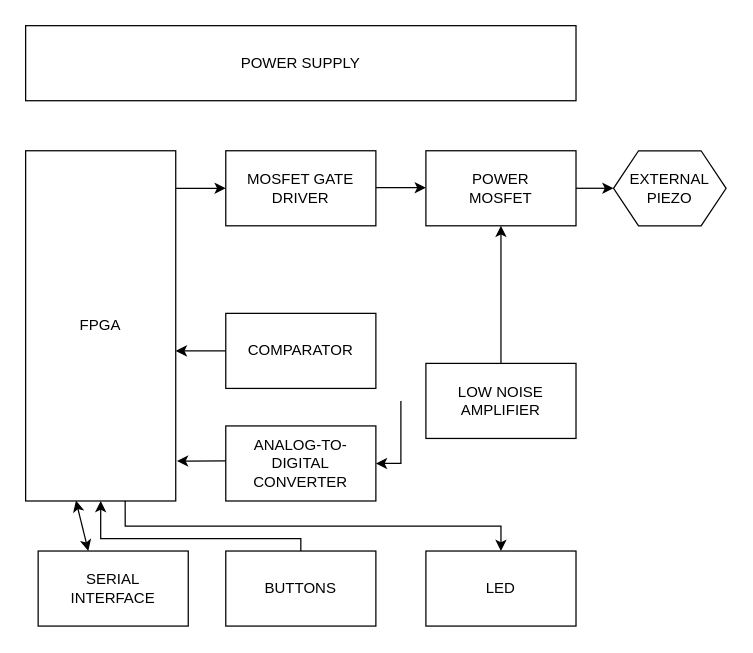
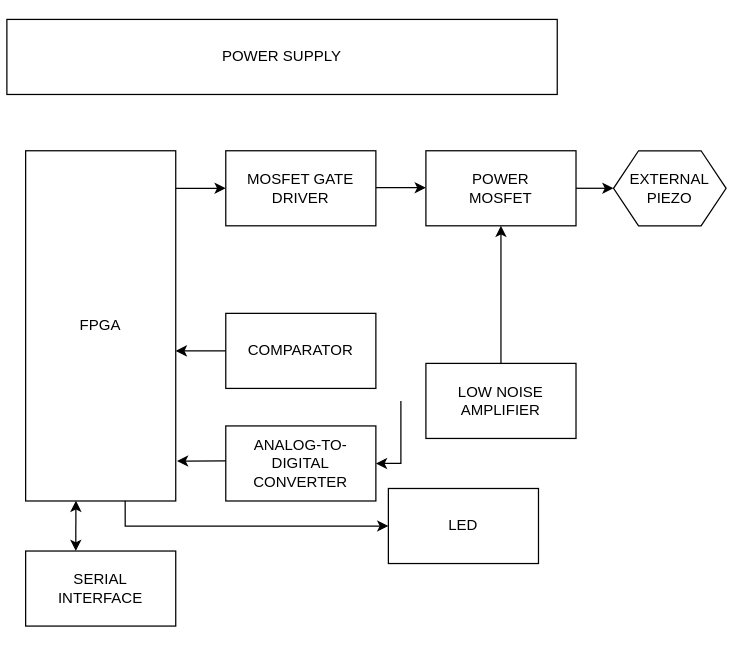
  <mxCell id="0" />
  <mxCell id="1" parent="0" />
  <mxCell id="2" value="FPGA" style="rounded=0;whiteSpace=wrap;html=1;" parent="1" vertex="1"><mxGeometry x="20" y="120" width="120" height="280" as="geometry" /></mxCell>
  <mxCell id="3" value="POWER &lt;br&gt;MOSFET" style="rounded=0;whiteSpace=wrap;html=1;" parent="1" vertex="1"><mxGeometry x="340" y="120" width="120" height="60" as="geometry" /></mxCell>
  <mxCell id="4" value="" style="edgeStyle=orthogonalEdgeStyle;rounded=0;orthogonalLoop=1;jettySize=auto;html=1;" parent="1" source="5" target="3" edge="1"><mxGeometry relative="1" as="geometry" /></mxCell>
  <mxCell id="5" value="LOW NOISE&lt;br&gt;AMPLIFIER" style="rounded=0;whiteSpace=wrap;html=1;" parent="1" vertex="1"><mxGeometry x="340" y="290" width="120" height="60" as="geometry" /></mxCell>
  <mxCell id="6" value="ANALOG-TO-DIGITAL&lt;br&gt;CONVERTER" style="rounded=0;whiteSpace=wrap;html=1;" parent="1" vertex="1"><mxGeometry x="180" y="340" width="120" height="60" as="geometry" /></mxCell>
  <mxCell id="7" value="COMPARATOR" style="rounded=0;whiteSpace=wrap;html=1;" parent="1" vertex="1"><mxGeometry x="180" y="250" width="120" height="60" as="geometry" /></mxCell>
- <mxCell id="8" value="POWER SUPPLY" style="rounded=0;whiteSpace=wrap;html=1;" parent="1" vertex="1"><mxGeometry x="20" y="20" width="440" height="60" as="geometry" /></mxCell>
+ <mxCell id="8" value="POWER SUPPLY" style="rounded=0;whiteSpace=wrap;html=1;" parent="1" vertex="1"><mxGeometry x="5" y="15" width="440" height="60" as="geometry" /></mxCell>
  <mxCell id="9" value="MOSFET GATE DRIVER" style="rounded=0;whiteSpace=wrap;html=1;" parent="1" vertex="1"><mxGeometry x="180" y="120" width="120" height="60" as="geometry" /></mxCell>
  <mxCell id="10" value="" style="endArrow=classic;html=1;rounded=0;entryX=0;entryY=0.5;entryDx=0;entryDy=0;" parent="1" target="9" edge="1"><mxGeometry width="50" height="50" relative="1" as="geometry"><mxPoint x="140" y="150" as="sourcePoint" /><mxPoint x="880" y="210" as="targetPoint" /></mxGeometry></mxCell>
  <mxCell id="11" value="" style="endArrow=classic;html=1;rounded=0;entryX=0;entryY=0.5;entryDx=0;entryDy=0;" parent="1" edge="1"><mxGeometry width="50" height="50" relative="1" as="geometry"><mxPoint x="300" y="149.5" as="sourcePoint" /><mxPoint x="340" y="149.5" as="targetPoint" /></mxGeometry></mxCell>
  <mxCell id="12" value="" style="endArrow=classic;html=1;rounded=0;exitX=1;exitY=0.5;exitDx=0;exitDy=0;" parent="1" source="3" edge="1"><mxGeometry width="50" height="50" relative="1" as="geometry"><mxPoint x="830" y="260" as="sourcePoint" /><mxPoint x="490" y="150" as="targetPoint" /></mxGeometry></mxCell>
  <mxCell id="13" value="EXTERNAL PIEZO" style="shape=hexagon;perimeter=hexagonPerimeter2;whiteSpace=wrap;html=1;fixedSize=1;" parent="1" vertex="1"><mxGeometry x="490" y="120" width="90" height="60" as="geometry" /></mxCell>
  <mxCell id="14" value="" style="endArrow=classic;html=1;rounded=0;exitX=0;exitY=0.5;exitDx=0;exitDy=0;" parent="1" source="7" edge="1"><mxGeometry width="50" height="50" relative="1" as="geometry"><mxPoint x="830" y="260" as="sourcePoint" /><mxPoint x="140" y="280" as="targetPoint" /></mxGeometry></mxCell>
  <mxCell id="15" value="" style="endArrow=classic;html=1;rounded=0;entryX=1.008;entryY=0.886;entryDx=0;entryDy=0;entryPerimeter=0;" parent="1" target="2" edge="1"><mxGeometry width="50" height="50" relative="1" as="geometry"><mxPoint x="180" y="368" as="sourcePoint" /><mxPoint x="145" y="368" as="targetPoint" /></mxGeometry></mxCell>
  <mxCell id="16" value="" style="endArrow=classic;html=1;rounded=0;entryX=1;entryY=0.5;entryDx=0;entryDy=0;" parent="1" target="6" edge="1"><mxGeometry width="50" height="50" relative="1" as="geometry"><mxPoint x="320" y="370" as="sourcePoint" /><mxPoint x="510" y="230" as="targetPoint" /><Array as="points"><mxPoint x="320" y="320" /><mxPoint x="320" y="370" /></Array></mxGeometry></mxCell>
- <mxCell id="17" value="BUTTONS" style="rounded=0;whiteSpace=wrap;html=1;" parent="1" vertex="1"><mxGeometry x="180" y="440" width="120" height="60" as="geometry" /></mxCell>
  <mxCell id="18" value="" style="edgeStyle=orthogonalEdgeStyle;rounded=0;orthogonalLoop=1;jettySize=auto;html=1;entryX=0.663;entryY=0.999;entryDx=0;entryDy=0;entryPerimeter=0;endArrow=none;endFill=0;startArrow=classic;startFill=1;" parent="1" source="19" target="2" edge="1"><mxGeometry relative="1" as="geometry"><Array as="points"><mxPoint x="400" y="420" /><mxPoint x="100" y="420" /></Array></mxGeometry></mxCell>
- <mxCell id="19" value="LED" style="rounded=0;whiteSpace=wrap;html=1;" parent="1" vertex="1"><mxGeometry x="340" y="440" width="120" height="60" as="geometry" /></mxCell>
- <mxCell id="20" value="" style="endArrow=none;html=1;rounded=0;entryX=0.5;entryY=0;entryDx=0;entryDy=0;startArrow=classic;startFill=1;endFill=0;exitX=0.5;exitY=1;exitDx=0;exitDy=0;" parent="1" target="17" edge="1" source="2"><mxGeometry width="50" height="50" relative="1" as="geometry"><mxPoint x="60" y="400" as="sourcePoint" /><mxPoint x="90" y="420" as="targetPoint" /><Array as="points"><mxPoint x="80" y="430" /><mxPoint x="240" y="430" /></Array></mxGeometry></mxCell>
- <mxCell id="21" value="SERIAL&lt;br&gt;INTERFACE" style="rounded=0;whiteSpace=wrap;html=1;" vertex="1" parent="1"><mxGeometry x="30" y="440" width="120" height="60" as="geometry" /></mxCell>
+ <mxCell id="19" value="LED" style="rounded=0;whiteSpace=wrap;html=1;" parent="1" vertex="1"><mxGeometry x="310" y="390" width="120" height="60" as="geometry" /></mxCell>
+ <mxCell id="21" value="SERIAL&lt;br&gt;INTERFACE" style="rounded=0;whiteSpace=wrap;html=1;" vertex="1" parent="1"><mxGeometry x="20" y="440" width="120" height="60" as="geometry" /></mxCell>
  <mxCell id="22" value="" style="endArrow=classic;html=1;rounded=0;exitX=0.334;exitY=-0.001;exitDx=0;exitDy=0;exitPerimeter=0;entryX=0.335;entryY=0.999;entryDx=0;entryDy=0;entryPerimeter=0;startArrow=classic;startFill=1;" edge="1" parent="1" source="21" target="2"><mxGeometry width="50" height="50" relative="1" as="geometry"><mxPoint x="450" y="300" as="sourcePoint" /><mxPoint x="70" y="410" as="targetPoint" /></mxGeometry></mxCell>
